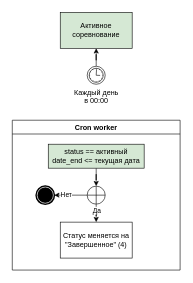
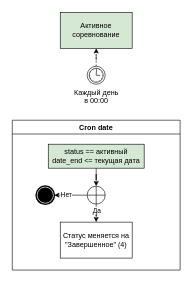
  <mxCell id="0" />
  <mxCell id="1" parent="0" />
  <mxCell id="2" value="Активное соревнование" style="rounded=0;whiteSpace=wrap;html=1;fillColor=#d5e8d4;" vertex="1" parent="1"><mxGeometry x="100" y="20" width="120" height="60" as="geometry" /></mxCell>
- <mxCell id="3" value="Cron worker" style="swimlane;" vertex="1" parent="1"><mxGeometry x="20" y="200" width="280" height="250" as="geometry"><mxRectangle x="360" y="270" width="110" height="30" as="alternateBounds" /></mxGeometry></mxCell>
+ <mxCell id="3" value="Cron date" style="swimlane;" vertex="1" parent="1"><mxGeometry x="20" y="200" width="280" height="250" as="geometry"><mxRectangle x="360" y="270" width="110" height="30" as="alternateBounds" /></mxGeometry></mxCell>
  <mxCell id="4" style="edgeStyle=orthogonalEdgeStyle;rounded=0;orthogonalLoop=1;jettySize=auto;html=1;" edge="1" parent="3" source="5" target="10"><mxGeometry relative="1" as="geometry" /></mxCell>
  <mxCell id="5" value="status == активный&lt;br&gt;date_end &amp;lt;= текущая дата" style="rounded=0;whiteSpace=wrap;html=1;fillColor=#d5e8d4;" vertex="1" parent="3"><mxGeometry x="60" y="40" width="160" height="40" as="geometry" /></mxCell>
  <mxCell id="6" style="edgeStyle=orthogonalEdgeStyle;rounded=0;orthogonalLoop=1;jettySize=auto;html=1;" edge="1" parent="3" source="10" target="11"><mxGeometry relative="1" as="geometry" /></mxCell>
  <mxCell id="7" value="Да" style="edgeLabel;html=1;align=center;verticalAlign=middle;resizable=0;points=[];" vertex="1" connectable="0" parent="6"><mxGeometry x="0.2" relative="1" as="geometry"><mxPoint as="offset" /></mxGeometry></mxCell>
  <mxCell id="8" style="edgeStyle=orthogonalEdgeStyle;rounded=0;orthogonalLoop=1;jettySize=auto;html=1;" edge="1" parent="3" source="10" target="12"><mxGeometry relative="1" as="geometry"><mxPoint x="70" y="180" as="targetPoint" /></mxGeometry></mxCell>
  <mxCell id="9" value="Нет" style="edgeLabel;html=1;align=center;verticalAlign=middle;resizable=0;points=[];" vertex="1" connectable="0" parent="8"><mxGeometry x="0.295" y="-1" relative="1" as="geometry"><mxPoint as="offset" /></mxGeometry></mxCell>
  <mxCell id="10" value="" style="shape=orEllipse;perimeter=ellipsePerimeter;whiteSpace=wrap;html=1;backgroundOutline=1;" vertex="1" parent="3"><mxGeometry x="125" y="110" width="30" height="30" as="geometry" /></mxCell>
  <mxCell id="11" value="Статус меняется на &quot;Завершенное&quot; (4)" style="whiteSpace=wrap;html=1;" vertex="1" parent="3"><mxGeometry x="80" y="170" width="120" height="60" as="geometry" /></mxCell>
  <mxCell id="12" value="" style="points=[[0.145,0.145,0],[0.5,0,0],[0.855,0.145,0],[1,0.5,0],[0.855,0.855,0],[0.5,1,0],[0.145,0.855,0],[0,0.5,0]];shape=mxgraph.bpmn.event;html=1;verticalLabelPosition=bottom;labelBackgroundColor=#ffffff;verticalAlign=top;align=center;perimeter=ellipsePerimeter;outlineConnect=0;aspect=fixed;outline=end;symbol=terminate;" vertex="1" parent="3"><mxGeometry x="40" y="110" width="30" height="30" as="geometry" /></mxCell>
- <mxCell id="13" style="edgeStyle=orthogonalEdgeStyle;rounded=0;orthogonalLoop=1;jettySize=auto;html=1;" edge="1" parent="1" source="14" target="2"><mxGeometry relative="1" as="geometry" /></mxCell>
+ <mxCell id="13" style="edgeStyle=orthogonalEdgeStyle;rounded=0;orthogonalLoop=1;jettySize=auto;html=1;dashed=1;" edge="1" parent="1" source="14" target="2"><mxGeometry relative="1" as="geometry" /></mxCell>
  <mxCell id="14" value="Каждый день&lt;br&gt;в 00:00" style="points=[[0.145,0.145,0],[0.5,0,0],[0.855,0.145,0],[1,0.5,0],[0.855,0.855,0],[0.5,1,0],[0.145,0.855,0],[0,0.5,0]];shape=mxgraph.bpmn.event;html=1;verticalLabelPosition=bottom;labelBackgroundColor=#ffffff;verticalAlign=top;align=center;perimeter=ellipsePerimeter;outlineConnect=0;aspect=fixed;outline=standard;symbol=timer;" vertex="1" parent="1"><mxGeometry x="145" y="110" width="30" height="30" as="geometry" /></mxCell>
